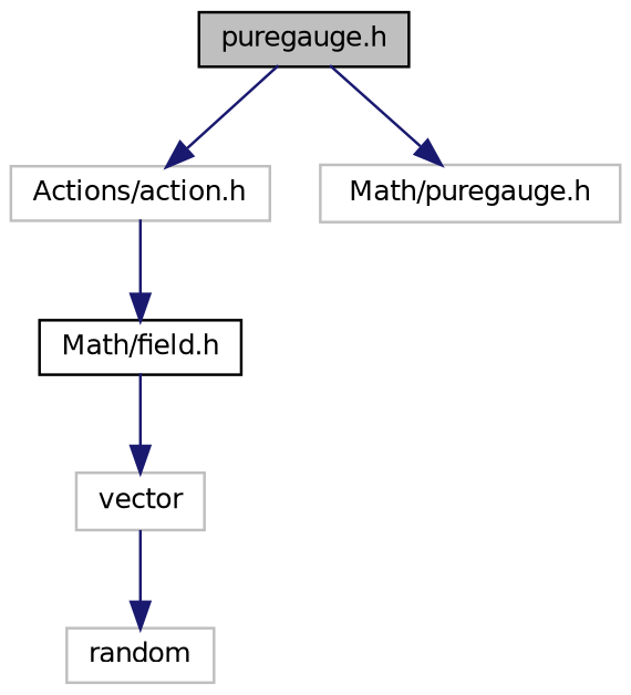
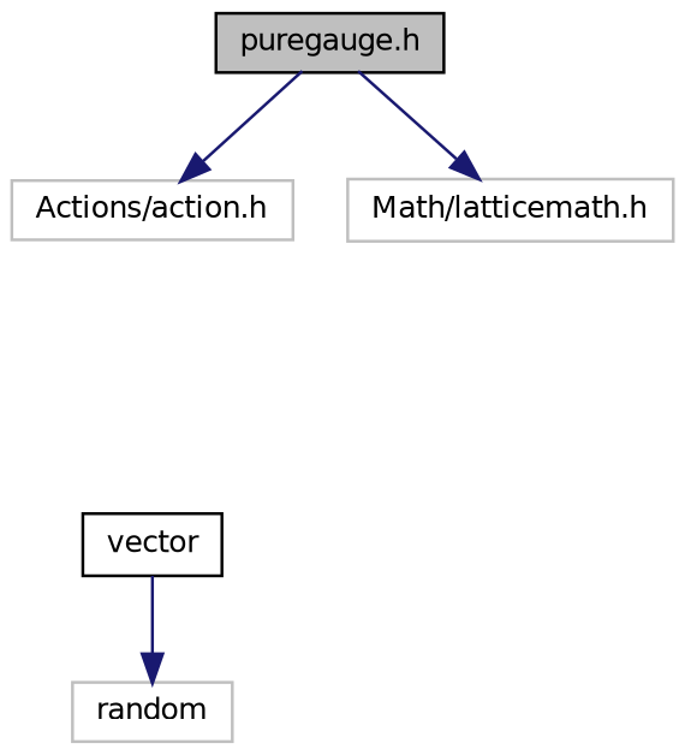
  digraph {
    node [color=grey75 fillcolor=white fontname=Helvetica fontsize=10 shape=record style=filled]
    edge [color=midnightblue fontname=Helvetica fontsize=10 labelfontname=Helvetica labelfontsize=10 style=solid]
    n1 [color=black fillcolor=grey75 fontcolor=black height=0.2 label="puregauge.h" width=0.4]
    n2 [height=0.2 label="Actions/action.h" width=0.4]
-   n3 [height=0.2 label="Math/puregauge.h" width=0.4]
-   n4 [color=black height=0.2 label="Math/field.h" width=0.4]
-   n5 [height=0.2 label=vector width=0.4]
+   n3 [height=0.2 label="Math/latticemath.h" width=0.4]
+   n5 [color=black height=0.2 label=vector width=0.4]
    n6 [height=0.2 label=random width=0.4]
    n1 -> n2
    n1 -> n3
-   n2 -> n4
-   n4 -> n5
    n5 -> n6
  }
